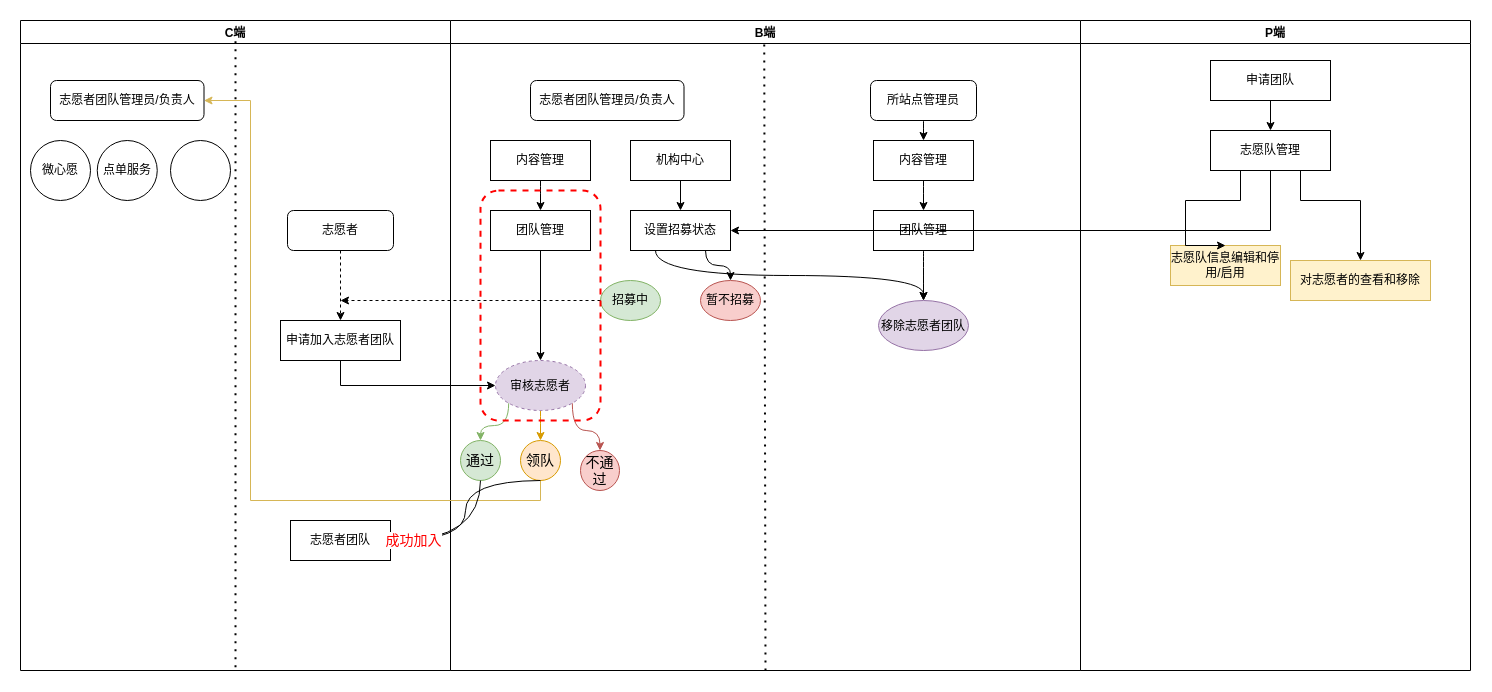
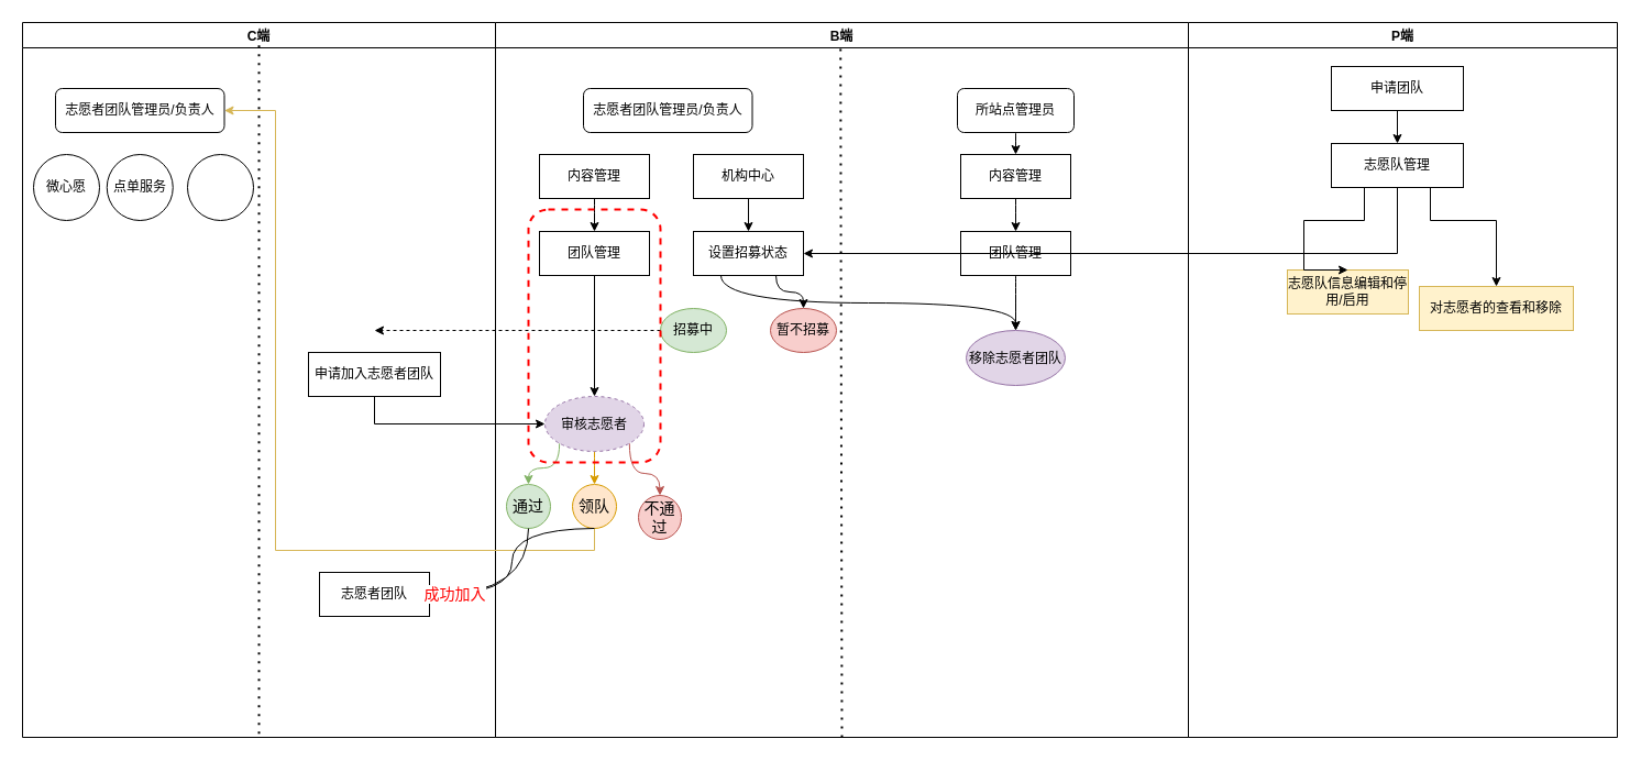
  <mxCell id="0" />
  <mxCell id="1" parent="0" />
  <mxCell id="2" value="C端" style="swimlane;" parent="1" vertex="1"><mxGeometry x="20" y="20" width="430" height="650" as="geometry" /></mxCell>
- <mxCell id="3" value="志愿者" style="rounded=1;whiteSpace=wrap;html=1;" parent="2" vertex="1"><mxGeometry x="267" y="190" width="106" height="40" as="geometry" /></mxCell>
  <mxCell id="4" value="申请加入志愿者团队" style="rounded=0;whiteSpace=wrap;html=1;" parent="2" vertex="1"><mxGeometry x="260" y="300" width="120" height="40" as="geometry" /></mxCell>
- <mxCell id="5" value="" style="endArrow=classic;html=1;rounded=0;fontSize=14;fontColor=#FF0000;exitX=0.5;exitY=1;exitDx=0;exitDy=0;entryX=0.5;entryY=0;entryDx=0;entryDy=0;dashed=1;" parent="2" source="3" target="4" edge="1"><mxGeometry width="50" height="50" relative="1" as="geometry"><mxPoint x="553" y="470" as="sourcePoint" /><mxPoint x="603" y="420" as="targetPoint" /></mxGeometry></mxCell>
  <mxCell id="6" value="志愿者团队管理员/负责人" style="rounded=1;whiteSpace=wrap;html=1;" parent="2" vertex="1"><mxGeometry x="30" y="60" width="153.5" height="40" as="geometry" /></mxCell>
  <mxCell id="7" value="志愿者团队" style="rounded=0;whiteSpace=wrap;html=1;" parent="2" vertex="1"><mxGeometry x="270" y="500" width="100" height="40" as="geometry" /></mxCell>
  <mxCell id="8" value="微心愿" style="ellipse;whiteSpace=wrap;html=1;strokeColor=default;strokeWidth=1;fillColor=#FFFFFF;" vertex="1" parent="2"><mxGeometry x="10" y="120" width="60" height="60" as="geometry" /></mxCell>
  <mxCell id="9" value="点单服务" style="ellipse;whiteSpace=wrap;html=1;strokeColor=default;strokeWidth=1;fillColor=#FFFFFF;" vertex="1" parent="2"><mxGeometry x="76.75" y="120" width="60" height="60" as="geometry" /></mxCell>
  <mxCell id="10" value="" style="ellipse;whiteSpace=wrap;html=1;strokeColor=default;strokeWidth=1;fillColor=#FFFFFF;" vertex="1" parent="2"><mxGeometry x="150" y="120" width="60" height="60" as="geometry" /></mxCell>
  <mxCell id="11" value="B端" style="swimlane;" parent="1" vertex="1"><mxGeometry x="450" y="20" width="630" height="650" as="geometry" /></mxCell>
  <mxCell id="12" value="机构中心" style="rounded=0;whiteSpace=wrap;html=1;" parent="11" vertex="1"><mxGeometry x="180" y="120" width="100" height="40" as="geometry" /></mxCell>
  <mxCell id="13" value="设置招募状态" style="rounded=0;whiteSpace=wrap;html=1;" parent="11" vertex="1"><mxGeometry x="180" y="190" width="100" height="40" as="geometry" /></mxCell>
  <mxCell id="14" value="" style="endArrow=classic;html=1;rounded=0;exitX=0.5;exitY=1;exitDx=0;exitDy=0;entryX=0.5;entryY=0;entryDx=0;entryDy=0;" parent="11" source="12" target="13" edge="1"><mxGeometry width="50" height="50" relative="1" as="geometry"><mxPoint x="60" y="230" as="sourcePoint" /><mxPoint x="230" y="220" as="targetPoint" /></mxGeometry></mxCell>
  <mxCell id="15" value="招募中" style="ellipse;whiteSpace=wrap;html=1;fillColor=#d5e8d4;strokeColor=#82b366;" parent="11" vertex="1"><mxGeometry x="150" y="260" width="60" height="40" as="geometry" /></mxCell>
  <mxCell id="16" value="暂不招募" style="ellipse;whiteSpace=wrap;html=1;fillColor=#f8cecc;strokeColor=#b85450;" parent="11" vertex="1"><mxGeometry x="250" y="260" width="60" height="40" as="geometry" /></mxCell>
  <mxCell id="17" value="" style="endArrow=classic;html=1;rounded=0;exitX=0.25;exitY=1;exitDx=0;exitDy=0;edgeStyle=orthogonalEdgeStyle;curved=1;" parent="11" source="13" target="34" edge="1"><mxGeometry width="50" height="50" relative="1" as="geometry"><mxPoint x="60" y="230" as="sourcePoint" /><mxPoint x="110" y="180" as="targetPoint" /></mxGeometry></mxCell>
  <mxCell id="18" value="" style="endArrow=classic;html=1;rounded=0;exitX=0.75;exitY=1;exitDx=0;exitDy=0;entryX=0.5;entryY=0;entryDx=0;entryDy=0;edgeStyle=orthogonalEdgeStyle;curved=1;" parent="11" source="13" target="16" edge="1"><mxGeometry width="50" height="50" relative="1" as="geometry"><mxPoint x="60" y="230" as="sourcePoint" /><mxPoint x="110" y="180" as="targetPoint" /></mxGeometry></mxCell>
  <mxCell id="19" value="内容管理" style="rounded=0;whiteSpace=wrap;html=1;" parent="11" vertex="1"><mxGeometry x="40" y="120" width="100" height="40" as="geometry" /></mxCell>
  <mxCell id="20" value="团队管理" style="rounded=0;whiteSpace=wrap;html=1;" parent="11" vertex="1"><mxGeometry x="40" y="190" width="100" height="40" as="geometry" /></mxCell>
  <mxCell id="21" value="" style="endArrow=classic;html=1;rounded=0;fontSize=14;fontColor=#FF0000;curved=1;exitX=0.5;exitY=1;exitDx=0;exitDy=0;" parent="11" source="19" target="20" edge="1"><mxGeometry width="50" height="50" relative="1" as="geometry"><mxPoint x="110" y="330" as="sourcePoint" /><mxPoint x="160" y="280" as="targetPoint" /></mxGeometry></mxCell>
  <mxCell id="22" value="志愿者团队管理员/负责人" style="rounded=1;whiteSpace=wrap;html=1;" parent="11" vertex="1"><mxGeometry x="80" y="60" width="153.5" height="40" as="geometry" /></mxCell>
  <mxCell id="23" value="" style="endArrow=classic;html=1;rounded=0;fontSize=14;fontColor=#FF0000;strokeColor=#000000;exitX=0.5;exitY=1;exitDx=0;exitDy=0;" parent="11" source="20" edge="1"><mxGeometry width="50" height="50" relative="1" as="geometry"><mxPoint x="110" y="330" as="sourcePoint" /><mxPoint x="90" y="340" as="targetPoint" /></mxGeometry></mxCell>
  <mxCell id="24" value="&lt;font color=&quot;#000000&quot;&gt;通过&lt;/font&gt;" style="ellipse;whiteSpace=wrap;html=1;fontSize=14;fillColor=#d5e8d4;strokeColor=#82b366;" parent="11" vertex="1"><mxGeometry x="10" y="420" width="40" height="40" as="geometry" /></mxCell>
  <mxCell id="25" value="&lt;font color=&quot;#000000&quot;&gt;不通过&lt;/font&gt;" style="ellipse;whiteSpace=wrap;html=1;fontSize=14;fillColor=#f8cecc;strokeColor=#b85450;" parent="11" vertex="1"><mxGeometry x="130" y="430" width="39" height="40" as="geometry" /></mxCell>
  <mxCell id="26" value="&lt;font color=&quot;#000000&quot;&gt;领队&lt;/font&gt;" style="ellipse;whiteSpace=wrap;html=1;fontSize=14;fillColor=#ffe6cc;strokeColor=#d79b00;" parent="11" vertex="1"><mxGeometry x="70" y="420" width="40" height="40" as="geometry" /></mxCell>
  <mxCell id="27" value="" style="endArrow=classic;html=1;rounded=0;fontSize=14;fontColor=#000000;strokeColor=#82b366;exitX=0;exitY=1;exitDx=0;exitDy=0;entryX=0.5;entryY=0;entryDx=0;entryDy=0;edgeStyle=orthogonalEdgeStyle;curved=1;fillColor=#d5e8d4;" parent="11" source="33" target="24" edge="1"><mxGeometry width="50" height="50" relative="1" as="geometry"><mxPoint x="55" y="390" as="sourcePoint" /><mxPoint x="400" y="290" as="targetPoint" /></mxGeometry></mxCell>
  <mxCell id="28" value="" style="endArrow=classic;html=1;rounded=0;fontSize=14;fontColor=#000000;strokeColor=#d79b00;exitX=0.5;exitY=1;exitDx=0;exitDy=0;entryX=0.5;entryY=0;entryDx=0;entryDy=0;edgeStyle=orthogonalEdgeStyle;curved=1;fillColor=#ffe6cc;" parent="11" source="33" target="26" edge="1"><mxGeometry width="50" height="50" relative="1" as="geometry"><mxPoint x="100" y="420" as="sourcePoint" /><mxPoint x="420" y="320" as="targetPoint" /></mxGeometry></mxCell>
  <mxCell id="29" value="" style="endArrow=classic;html=1;rounded=0;fontSize=14;fontColor=#000000;strokeColor=#b85450;exitX=1;exitY=1;exitDx=0;exitDy=0;entryX=0.5;entryY=0;entryDx=0;entryDy=0;edgeStyle=orthogonalEdgeStyle;curved=1;fillColor=#f8cecc;" parent="11" source="33" target="25" edge="1"><mxGeometry width="50" height="50" relative="1" as="geometry"><mxPoint x="148.5" y="410" as="sourcePoint" /><mxPoint x="443.5" y="310" as="targetPoint" /></mxGeometry></mxCell>
  <mxCell id="30" value="所站点管理员" style="rounded=1;whiteSpace=wrap;html=1;" parent="11" vertex="1"><mxGeometry x="420" y="60" width="106" height="40" as="geometry" /></mxCell>
  <mxCell id="31" value="内容管理" style="rounded=0;whiteSpace=wrap;html=1;" parent="11" vertex="1"><mxGeometry x="423" y="120" width="100" height="40" as="geometry" /></mxCell>
  <mxCell id="32" value="" style="endArrow=classic;html=1;rounded=0;fontSize=14;fontColor=#000000;strokeColor=#000000;curved=1;exitX=0.5;exitY=1;exitDx=0;exitDy=0;entryX=0.5;entryY=0;entryDx=0;entryDy=0;" parent="11" source="30" target="31" edge="1"><mxGeometry width="50" height="50" relative="1" as="geometry"><mxPoint x="180" y="330" as="sourcePoint" /><mxPoint x="230" y="280" as="targetPoint" /></mxGeometry></mxCell>
  <mxCell id="33" value="&lt;span style=&quot;font-size: 12px&quot;&gt;审核志愿者&lt;/span&gt;" style="ellipse;whiteSpace=wrap;html=1;fontSize=14;fillColor=#e1d5e7;strokeColor=#9673a6;dashed=1;" parent="11" vertex="1"><mxGeometry x="45" y="340" width="90" height="50" as="geometry" /></mxCell>
  <mxCell id="34" value="&lt;span style=&quot;font-size: 12px&quot;&gt;移除志愿者团队&lt;/span&gt;" style="ellipse;whiteSpace=wrap;html=1;fontSize=14;fillColor=#e1d5e7;strokeColor=#9673a6;" parent="11" vertex="1"><mxGeometry x="428" y="280" width="90" height="50" as="geometry" /></mxCell>
  <mxCell id="35" value="P端" style="swimlane;" parent="1" vertex="1"><mxGeometry x="1080" y="20" width="390" height="650" as="geometry" /></mxCell>
  <mxCell id="36" value="申请团队" style="rounded=0;whiteSpace=wrap;html=1;" parent="35" vertex="1"><mxGeometry x="130" y="40" width="120" height="40" as="geometry" /></mxCell>
  <mxCell id="37" value="志愿队管理" style="rounded=0;whiteSpace=wrap;html=1;" parent="35" vertex="1"><mxGeometry x="130" y="110" width="120" height="40" as="geometry" /></mxCell>
  <mxCell id="38" value="" style="endArrow=classic;html=1;rounded=0;exitX=0.5;exitY=1;exitDx=0;exitDy=0;" parent="35" source="36" target="37" edge="1"><mxGeometry width="50" height="50" relative="1" as="geometry"><mxPoint x="-80" y="250" as="sourcePoint" /><mxPoint x="-30" y="200" as="targetPoint" /></mxGeometry></mxCell>
  <mxCell id="39" value="志愿队信息编辑和停用/启用" style="rounded=0;whiteSpace=wrap;html=1;fillColor=#fff2cc;strokeColor=#d6b656;" parent="35" vertex="1"><mxGeometry x="90" y="225" width="110" height="40" as="geometry" /></mxCell>
  <mxCell id="40" value="" style="endArrow=classic;html=1;rounded=0;exitX=0.25;exitY=1;exitDx=0;exitDy=0;entryX=0.5;entryY=0;entryDx=0;entryDy=0;edgeStyle=orthogonalEdgeStyle;" parent="35" source="37" target="39" edge="1"><mxGeometry width="50" height="50" relative="1" as="geometry"><mxPoint x="-80" y="250" as="sourcePoint" /><mxPoint x="130" y="190" as="targetPoint" /><Array as="points"><mxPoint x="160" y="180" /><mxPoint x="105" y="180" /></Array></mxGeometry></mxCell>
  <mxCell id="41" value="对志愿者的查看和移除" style="rounded=0;whiteSpace=wrap;html=1;fillColor=#fff2cc;strokeColor=#d6b656;" parent="35" vertex="1"><mxGeometry x="210" y="240" width="140" height="40" as="geometry" /></mxCell>
  <mxCell id="42" value="" style="endArrow=classic;html=1;rounded=0;exitX=0.75;exitY=1;exitDx=0;exitDy=0;entryX=0.5;entryY=0;entryDx=0;entryDy=0;" edge="1" parent="35" source="37" target="41"><mxGeometry width="50" height="50" relative="1" as="geometry"><mxPoint x="-320" y="330" as="sourcePoint" /><mxPoint x="-270" y="280" as="targetPoint" /><Array as="points"><mxPoint x="220" y="180" /><mxPoint x="280" y="180" /></Array></mxGeometry></mxCell>
  <mxCell id="43" value="" style="endArrow=none;dashed=1;html=1;dashPattern=1 3;strokeWidth=2;rounded=0;entryX=0.5;entryY=1;entryDx=0;entryDy=0;exitX=0.5;exitY=0.032;exitDx=0;exitDy=0;exitPerimeter=0;" parent="1" source="2" target="2" edge="1"><mxGeometry width="50" height="50" relative="1" as="geometry"><mxPoint x="240" y="60" as="sourcePoint" /><mxPoint x="620" y="310" as="targetPoint" /></mxGeometry></mxCell>
  <mxCell id="44" value="" style="endArrow=classic;html=1;rounded=0;fontSize=14;fontColor=#FF0000;exitX=0;exitY=0.5;exitDx=0;exitDy=0;dashed=1;strokeColor=#000000;" parent="1" source="15" edge="1"><mxGeometry width="50" height="50" relative="1" as="geometry"><mxPoint x="570" y="350" as="sourcePoint" /><mxPoint x="340" y="300" as="targetPoint" /></mxGeometry></mxCell>
  <mxCell id="45" value="" style="endArrow=classic;html=1;rounded=0;fontSize=14;fontColor=#FF0000;strokeColor=#000000;exitX=0.5;exitY=1;exitDx=0;exitDy=0;entryX=0;entryY=0.5;entryDx=0;entryDy=0;" parent="1" source="4" target="33" edge="1"><mxGeometry width="50" height="50" relative="1" as="geometry"><mxPoint x="570" y="350" as="sourcePoint" /><mxPoint x="490" y="380" as="targetPoint" /><Array as="points"><mxPoint x="340" y="385" /></Array></mxGeometry></mxCell>
  <mxCell id="46" value="" style="endArrow=none;dashed=1;html=1;dashPattern=1 3;strokeWidth=2;rounded=0;fontSize=14;fontColor=#000000;curved=1;exitX=0.498;exitY=0.037;exitDx=0;exitDy=0;exitPerimeter=0;entryX=0.5;entryY=1;entryDx=0;entryDy=0;" parent="1" source="11" target="11" edge="1"><mxGeometry width="50" height="50" relative="1" as="geometry"><mxPoint x="580" y="350" as="sourcePoint" /><mxPoint x="630" y="300" as="targetPoint" /></mxGeometry></mxCell>
  <mxCell id="47" value="团队管理" style="rounded=0;whiteSpace=wrap;html=1;" parent="1" vertex="1"><mxGeometry x="873" y="210" width="100" height="40" as="geometry" /></mxCell>
  <mxCell id="48" value="" style="endArrow=classic;html=1;rounded=0;fontSize=14;fontColor=#000000;strokeColor=#000000;curved=1;exitX=0.5;exitY=1;exitDx=0;exitDy=0;entryX=0.5;entryY=0;entryDx=0;entryDy=0;" parent="1" source="31" target="47" edge="1"><mxGeometry width="50" height="50" relative="1" as="geometry"><mxPoint x="630" y="350" as="sourcePoint" /><mxPoint x="680" y="300" as="targetPoint" /></mxGeometry></mxCell>
  <mxCell id="49" value="" style="endArrow=classic;html=1;rounded=0;fontSize=14;fontColor=#000000;strokeColor=#000000;curved=1;exitX=0.5;exitY=1;exitDx=0;exitDy=0;" parent="1" source="47" edge="1"><mxGeometry width="50" height="50" relative="1" as="geometry"><mxPoint x="630" y="350" as="sourcePoint" /><mxPoint x="923" y="300" as="targetPoint" /></mxGeometry></mxCell>
  <mxCell id="50" value="" style="endArrow=classic;html=1;rounded=0;fontSize=14;fontColor=#000000;strokeColor=#d6b656;exitX=0.5;exitY=1;exitDx=0;exitDy=0;entryX=1;entryY=0.5;entryDx=0;entryDy=0;fillColor=#fff2cc;" parent="1" source="26" target="6" edge="1"><mxGeometry width="50" height="50" relative="1" as="geometry"><mxPoint x="630" y="350" as="sourcePoint" /><mxPoint x="680" y="300" as="targetPoint" /><Array as="points"><mxPoint x="540" y="500" /><mxPoint x="250" y="500" /><mxPoint x="250" y="100" /></Array></mxGeometry></mxCell>
  <mxCell id="51" value="" style="endArrow=classic;html=1;rounded=0;exitX=0.5;exitY=1;exitDx=0;exitDy=0;entryX=1;entryY=0.5;entryDx=0;entryDy=0;edgeStyle=orthogonalEdgeStyle;curved=1;" parent="1" source="24" target="7" edge="1"><mxGeometry width="50" height="50" relative="1" as="geometry"><mxPoint x="660" y="350" as="sourcePoint" /><mxPoint x="710" y="300" as="targetPoint" /></mxGeometry></mxCell>
  <mxCell id="52" value="" style="endArrow=classic;html=1;rounded=0;edgeStyle=orthogonalEdgeStyle;curved=1;entryX=1;entryY=0.5;entryDx=0;entryDy=0;" parent="1" target="7" edge="1"><mxGeometry width="50" height="50" relative="1" as="geometry"><mxPoint x="540" y="480" as="sourcePoint" /><mxPoint x="410" y="510" as="targetPoint" /></mxGeometry></mxCell>
  <mxCell id="53" value="&lt;font style=&quot;font-size: 14px&quot; color=&quot;#ff0000&quot;&gt;成功加入&lt;/font&gt;" style="edgeLabel;html=1;align=center;verticalAlign=middle;resizable=0;points=[];" parent="52" vertex="1" connectable="0"><mxGeometry x="0.781" y="-1" relative="1" as="geometry"><mxPoint as="offset" /></mxGeometry></mxCell>
  <mxCell id="54" value="" style="endArrow=classic;html=1;rounded=0;exitX=0.5;exitY=1;exitDx=0;exitDy=0;entryX=1;entryY=0.5;entryDx=0;entryDy=0;" edge="1" parent="1" source="37" target="13"><mxGeometry width="50" height="50" relative="1" as="geometry"><mxPoint x="760" y="350" as="sourcePoint" /><mxPoint x="810" y="300" as="targetPoint" /><Array as="points"><mxPoint x="1270" y="230" /></Array></mxGeometry></mxCell>
  <mxCell id="55" value="" style="rounded=1;whiteSpace=wrap;html=1;fillColor=none;strokeWidth=2;dashed=1;strokeColor=#FF0000;" vertex="1" parent="1"><mxGeometry x="480" y="190" width="120" height="230" as="geometry" /></mxCell>
